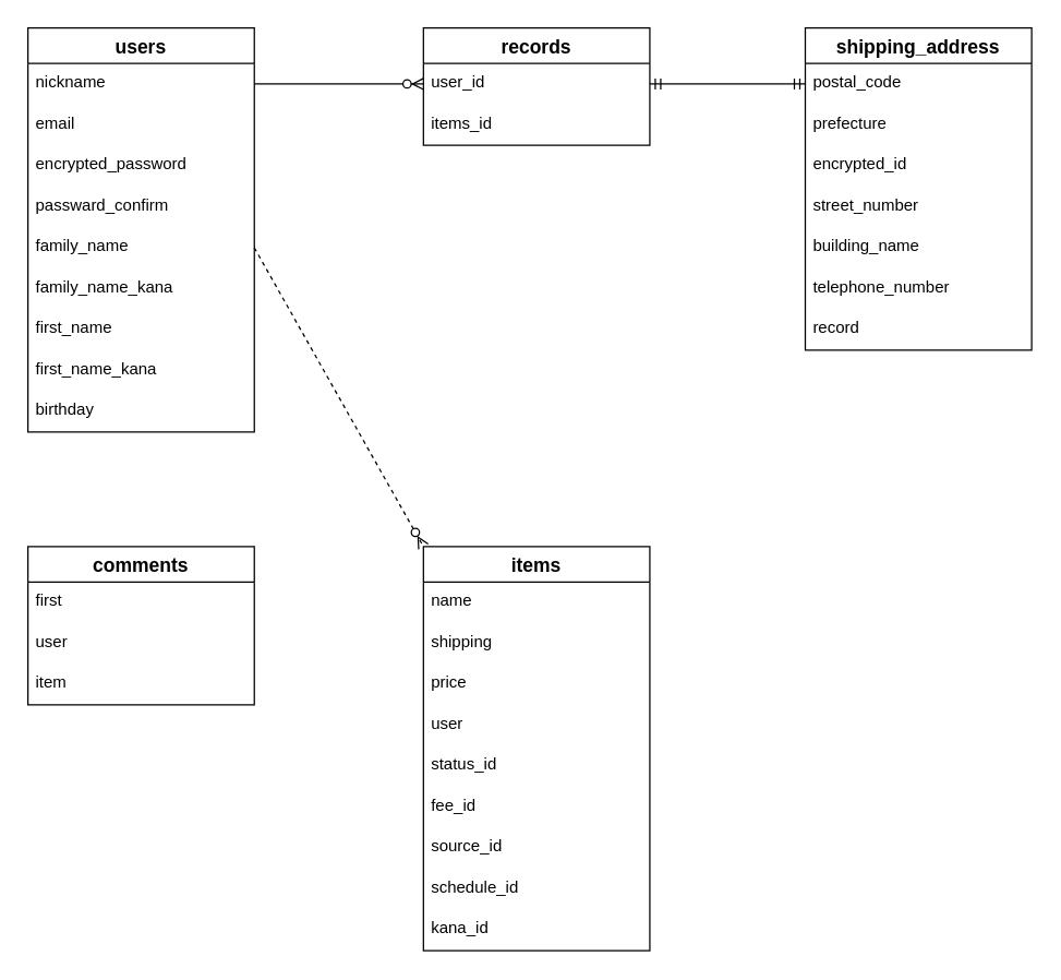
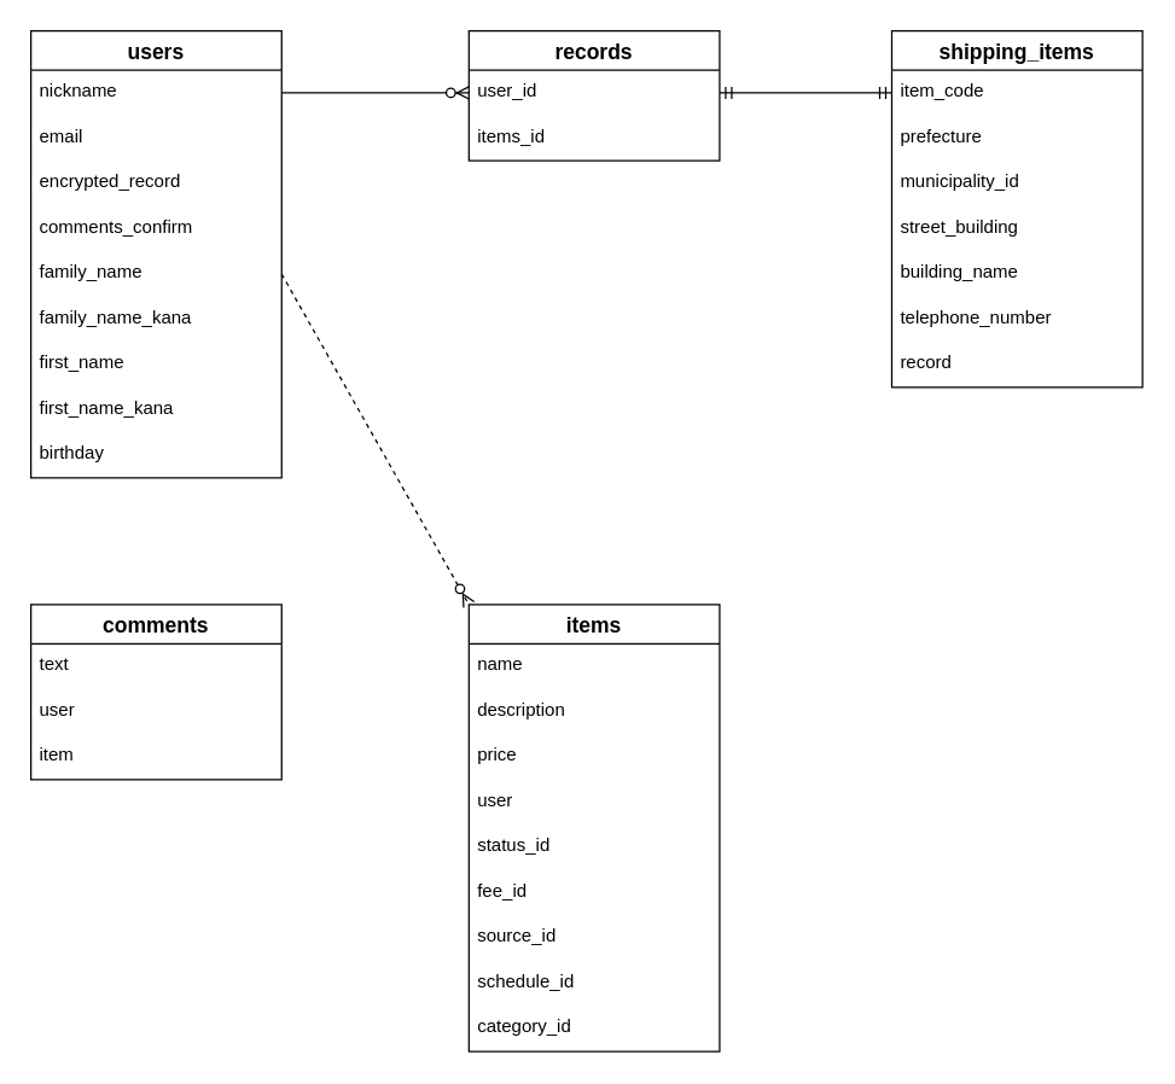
  <mxCell id="0" />
  <mxCell id="1" parent="0" />
  <mxCell id="2" value="" style="fontSize=12;html=1;endArrow=ERzeroToMany;endFill=1;exitX=1;exitY=0.5;exitDx=0;exitDy=0;entryX=0;entryY=0.5;entryDx=0;entryDy=0;" parent="1" source="5" edge="1"><mxGeometry width="100" height="100" relative="1" as="geometry"><mxPoint x="470" y="430" as="sourcePoint" /><mxPoint x="310" y="61" as="targetPoint" /></mxGeometry></mxCell>
  <mxCell id="3" value="" style="fontSize=12;html=1;endArrow=ERmandOne;startArrow=ERmandOne;exitX=1;exitY=0.5;exitDx=0;exitDy=0;entryX=0;entryY=0.5;entryDx=0;entryDy=0;" parent="1" target="18" edge="1"><mxGeometry width="100" height="100" relative="1" as="geometry"><mxPoint x="476" y="61" as="sourcePoint" /><mxPoint x="632" y="120" as="targetPoint" /></mxGeometry></mxCell>
  <mxCell id="4" value="users" style="swimlane;fontStyle=1;childLayout=stackLayout;horizontal=1;startSize=26;horizontalStack=0;resizeParent=1;resizeParentMax=0;resizeLast=0;collapsible=1;marginBottom=0;align=center;fontSize=14;" parent="1" vertex="1"><mxGeometry x="20" y="20" width="166" height="296" as="geometry" /></mxCell>
  <mxCell id="5" value="nickname" style="text;strokeColor=none;fillColor=none;spacingLeft=4;spacingRight=4;overflow=hidden;rotatable=0;points=[[0,0.5],[1,0.5]];portConstraint=eastwest;fontSize=12;" parent="4" vertex="1"><mxGeometry y="26" width="166" height="30" as="geometry" /></mxCell>
  <mxCell id="6" value="email" style="text;strokeColor=none;fillColor=none;spacingLeft=4;spacingRight=4;overflow=hidden;rotatable=0;points=[[0,0.5],[1,0.5]];portConstraint=eastwest;fontSize=12;" parent="4" vertex="1"><mxGeometry y="56" width="166" height="30" as="geometry" /></mxCell>
- <mxCell id="7" value="encrypted_password" style="text;strokeColor=none;fillColor=none;spacingLeft=4;spacingRight=4;overflow=hidden;rotatable=0;points=[[0,0.5],[1,0.5]];portConstraint=eastwest;fontSize=12;" parent="4" vertex="1"><mxGeometry y="86" width="166" height="30" as="geometry" /></mxCell>
- <mxCell id="8" value="passward_confirm" style="text;strokeColor=none;fillColor=none;spacingLeft=4;spacingRight=4;overflow=hidden;rotatable=0;points=[[0,0.5],[1,0.5]];portConstraint=eastwest;fontSize=12;" parent="4" vertex="1"><mxGeometry y="116" width="166" height="30" as="geometry" /></mxCell>
+ <mxCell id="7" value="encrypted_record" style="text;strokeColor=none;fillColor=none;spacingLeft=4;spacingRight=4;overflow=hidden;rotatable=0;points=[[0,0.5],[1,0.5]];portConstraint=eastwest;fontSize=12;" parent="4" vertex="1"><mxGeometry y="86" width="166" height="30" as="geometry" /></mxCell>
+ <mxCell id="8" value="comments_confirm" style="text;strokeColor=none;fillColor=none;spacingLeft=4;spacingRight=4;overflow=hidden;rotatable=0;points=[[0,0.5],[1,0.5]];portConstraint=eastwest;fontSize=12;" parent="4" vertex="1"><mxGeometry y="116" width="166" height="30" as="geometry" /></mxCell>
  <mxCell id="9" value="family_name" style="text;strokeColor=none;fillColor=none;spacingLeft=4;spacingRight=4;overflow=hidden;rotatable=0;points=[[0,0.5],[1,0.5]];portConstraint=eastwest;fontSize=12;" parent="4" vertex="1"><mxGeometry y="146" width="166" height="30" as="geometry" /></mxCell>
  <mxCell id="10" value="family_name_kana" style="text;strokeColor=none;fillColor=none;spacingLeft=4;spacingRight=4;overflow=hidden;rotatable=0;points=[[0,0.5],[1,0.5]];portConstraint=eastwest;fontSize=12;" parent="4" vertex="1"><mxGeometry y="176" width="166" height="30" as="geometry" /></mxCell>
  <mxCell id="11" value="first_name" style="text;strokeColor=none;fillColor=none;spacingLeft=4;spacingRight=4;overflow=hidden;rotatable=0;points=[[0,0.5],[1,0.5]];portConstraint=eastwest;fontSize=12;" parent="4" vertex="1"><mxGeometry y="206" width="166" height="30" as="geometry" /></mxCell>
  <mxCell id="12" value="first_name_kana" style="text;strokeColor=none;fillColor=none;spacingLeft=4;spacingRight=4;overflow=hidden;rotatable=0;points=[[0,0.5],[1,0.5]];portConstraint=eastwest;fontSize=12;" parent="4" vertex="1"><mxGeometry y="236" width="166" height="30" as="geometry" /></mxCell>
  <mxCell id="13" value="birthday" style="text;strokeColor=none;fillColor=none;spacingLeft=4;spacingRight=4;overflow=hidden;rotatable=0;points=[[0,0.5],[1,0.5]];portConstraint=eastwest;fontSize=12;" parent="4" vertex="1"><mxGeometry y="266" width="166" height="30" as="geometry" /></mxCell>
  <mxCell id="14" value="records" style="swimlane;fontStyle=1;childLayout=stackLayout;horizontal=1;startSize=26;horizontalStack=0;resizeParent=1;resizeParentMax=0;resizeLast=0;collapsible=1;marginBottom=0;align=center;fontSize=14;" parent="1" vertex="1"><mxGeometry x="310" y="20" width="166" height="86" as="geometry" /></mxCell>
  <mxCell id="15" value="user_id" style="text;strokeColor=none;fillColor=none;spacingLeft=4;spacingRight=4;overflow=hidden;rotatable=0;points=[[0,0.5],[1,0.5]];portConstraint=eastwest;fontSize=12;" parent="14" vertex="1"><mxGeometry y="26" width="166" height="30" as="geometry" /></mxCell>
  <mxCell id="16" value="items_id" style="text;strokeColor=none;fillColor=none;spacingLeft=4;spacingRight=4;overflow=hidden;rotatable=0;points=[[0,0.5],[1,0.5]];portConstraint=eastwest;fontSize=12;" parent="14" vertex="1"><mxGeometry y="56" width="166" height="30" as="geometry" /></mxCell>
- <mxCell id="17" value="shipping_address" style="swimlane;fontStyle=1;childLayout=stackLayout;horizontal=1;startSize=26;horizontalStack=0;resizeParent=1;resizeParentMax=0;resizeLast=0;collapsible=1;marginBottom=0;align=center;fontSize=14;" parent="1" vertex="1"><mxGeometry x="590" y="20" width="166" height="236" as="geometry" /></mxCell>
- <mxCell id="18" value="postal_code" style="text;strokeColor=none;fillColor=none;spacingLeft=4;spacingRight=4;overflow=hidden;rotatable=0;points=[[0,0.5],[1,0.5]];portConstraint=eastwest;fontSize=12;" parent="17" vertex="1"><mxGeometry y="26" width="166" height="30" as="geometry" /></mxCell>
+ <mxCell id="17" value="shipping_items" style="swimlane;fontStyle=1;childLayout=stackLayout;horizontal=1;startSize=26;horizontalStack=0;resizeParent=1;resizeParentMax=0;resizeLast=0;collapsible=1;marginBottom=0;align=center;fontSize=14;" parent="1" vertex="1"><mxGeometry x="590" y="20" width="166" height="236" as="geometry" /></mxCell>
+ <mxCell id="18" value="item_code" style="text;strokeColor=none;fillColor=none;spacingLeft=4;spacingRight=4;overflow=hidden;rotatable=0;points=[[0,0.5],[1,0.5]];portConstraint=eastwest;fontSize=12;" parent="17" vertex="1"><mxGeometry y="26" width="166" height="30" as="geometry" /></mxCell>
  <mxCell id="19" value="prefecture" style="text;strokeColor=none;fillColor=none;spacingLeft=4;spacingRight=4;overflow=hidden;rotatable=0;points=[[0,0.5],[1,0.5]];portConstraint=eastwest;fontSize=12;" parent="17" vertex="1"><mxGeometry y="56" width="166" height="30" as="geometry" /></mxCell>
- <mxCell id="20" value="encrypted_id" style="text;strokeColor=none;fillColor=none;spacingLeft=4;spacingRight=4;overflow=hidden;rotatable=0;points=[[0,0.5],[1,0.5]];portConstraint=eastwest;fontSize=12;" parent="17" vertex="1"><mxGeometry y="86" width="166" height="30" as="geometry" /></mxCell>
- <mxCell id="21" value="street_number" style="text;strokeColor=none;fillColor=none;spacingLeft=4;spacingRight=4;overflow=hidden;rotatable=0;points=[[0,0.5],[1,0.5]];portConstraint=eastwest;fontSize=12;" parent="17" vertex="1"><mxGeometry y="116" width="166" height="30" as="geometry" /></mxCell>
+ <mxCell id="20" value="municipality_id" style="text;strokeColor=none;fillColor=none;spacingLeft=4;spacingRight=4;overflow=hidden;rotatable=0;points=[[0,0.5],[1,0.5]];portConstraint=eastwest;fontSize=12;" parent="17" vertex="1"><mxGeometry y="86" width="166" height="30" as="geometry" /></mxCell>
+ <mxCell id="21" value="street_building" style="text;strokeColor=none;fillColor=none;spacingLeft=4;spacingRight=4;overflow=hidden;rotatable=0;points=[[0,0.5],[1,0.5]];portConstraint=eastwest;fontSize=12;" parent="17" vertex="1"><mxGeometry y="116" width="166" height="30" as="geometry" /></mxCell>
  <mxCell id="22" value="building_name" style="text;strokeColor=none;fillColor=none;spacingLeft=4;spacingRight=4;overflow=hidden;rotatable=0;points=[[0,0.5],[1,0.5]];portConstraint=eastwest;fontSize=12;" parent="17" vertex="1"><mxGeometry y="146" width="166" height="30" as="geometry" /></mxCell>
  <mxCell id="23" value="telephone_number" style="text;strokeColor=none;fillColor=none;spacingLeft=4;spacingRight=4;overflow=hidden;rotatable=0;points=[[0,0.5],[1,0.5]];portConstraint=eastwest;fontSize=12;" parent="17" vertex="1"><mxGeometry y="176" width="166" height="30" as="geometry" /></mxCell>
  <mxCell id="24" value="record" style="text;strokeColor=none;fillColor=none;spacingLeft=4;spacingRight=4;overflow=hidden;rotatable=0;points=[[0,0.5],[1,0.5]];portConstraint=eastwest;fontSize=12;" parent="17" vertex="1"><mxGeometry y="206" width="166" height="30" as="geometry" /></mxCell>
  <mxCell id="25" value="items" style="swimlane;fontStyle=1;childLayout=stackLayout;horizontal=1;startSize=26;horizontalStack=0;resizeParent=1;resizeParentMax=0;resizeLast=0;collapsible=1;marginBottom=0;align=center;fontSize=14;" parent="1" vertex="1"><mxGeometry x="310" y="400" width="166" height="296" as="geometry" /></mxCell>
  <mxCell id="26" value="name" style="text;strokeColor=none;fillColor=none;spacingLeft=4;spacingRight=4;overflow=hidden;rotatable=0;points=[[0,0.5],[1,0.5]];portConstraint=eastwest;fontSize=12;" parent="25" vertex="1"><mxGeometry y="26" width="166" height="30" as="geometry" /></mxCell>
- <mxCell id="27" value="shipping" style="text;strokeColor=none;fillColor=none;spacingLeft=4;spacingRight=4;overflow=hidden;rotatable=0;points=[[0,0.5],[1,0.5]];portConstraint=eastwest;fontSize=12;" parent="25" vertex="1"><mxGeometry y="56" width="166" height="30" as="geometry" /></mxCell>
+ <mxCell id="27" value="description" style="text;strokeColor=none;fillColor=none;spacingLeft=4;spacingRight=4;overflow=hidden;rotatable=0;points=[[0,0.5],[1,0.5]];portConstraint=eastwest;fontSize=12;" parent="25" vertex="1"><mxGeometry y="56" width="166" height="30" as="geometry" /></mxCell>
  <mxCell id="28" value="price" style="text;strokeColor=none;fillColor=none;spacingLeft=4;spacingRight=4;overflow=hidden;rotatable=0;points=[[0,0.5],[1,0.5]];portConstraint=eastwest;fontSize=12;" parent="25" vertex="1"><mxGeometry y="86" width="166" height="30" as="geometry" /></mxCell>
  <mxCell id="29" value="user" style="text;strokeColor=none;fillColor=none;spacingLeft=4;spacingRight=4;overflow=hidden;rotatable=0;points=[[0,0.5],[1,0.5]];portConstraint=eastwest;fontSize=12;" parent="25" vertex="1"><mxGeometry y="116" width="166" height="30" as="geometry" /></mxCell>
  <mxCell id="30" value="status_id" style="text;strokeColor=none;fillColor=none;spacingLeft=4;spacingRight=4;overflow=hidden;rotatable=0;points=[[0,0.5],[1,0.5]];portConstraint=eastwest;fontSize=12;" vertex="1" parent="25"><mxGeometry y="146" width="166" height="30" as="geometry" /></mxCell>
  <mxCell id="31" value="fee_id" style="text;strokeColor=none;fillColor=none;spacingLeft=4;spacingRight=4;overflow=hidden;rotatable=0;points=[[0,0.5],[1,0.5]];portConstraint=eastwest;fontSize=12;" vertex="1" parent="25"><mxGeometry y="176" width="166" height="30" as="geometry" /></mxCell>
  <mxCell id="32" value="source_id" style="text;strokeColor=none;fillColor=none;spacingLeft=4;spacingRight=4;overflow=hidden;rotatable=0;points=[[0,0.5],[1,0.5]];portConstraint=eastwest;fontSize=12;" vertex="1" parent="25"><mxGeometry y="206" width="166" height="30" as="geometry" /></mxCell>
  <mxCell id="33" value="schedule_id" style="text;strokeColor=none;fillColor=none;spacingLeft=4;spacingRight=4;overflow=hidden;rotatable=0;points=[[0,0.5],[1,0.5]];portConstraint=eastwest;fontSize=12;" vertex="1" parent="25"><mxGeometry y="236" width="166" height="30" as="geometry" /></mxCell>
- <mxCell id="34" value="kana_id" style="text;strokeColor=none;fillColor=none;spacingLeft=4;spacingRight=4;overflow=hidden;rotatable=0;points=[[0,0.5],[1,0.5]];portConstraint=eastwest;fontSize=12;" vertex="1" parent="25"><mxGeometry y="266" width="166" height="30" as="geometry" /></mxCell>
+ <mxCell id="34" value="category_id" style="text;strokeColor=none;fillColor=none;spacingLeft=4;spacingRight=4;overflow=hidden;rotatable=0;points=[[0,0.5],[1,0.5]];portConstraint=eastwest;fontSize=12;" vertex="1" parent="25"><mxGeometry y="266" width="166" height="30" as="geometry" /></mxCell>
  <mxCell id="35" value="comments" style="swimlane;fontStyle=1;childLayout=stackLayout;horizontal=1;startSize=26;horizontalStack=0;resizeParent=1;resizeParentMax=0;resizeLast=0;collapsible=1;marginBottom=0;align=center;fontSize=14;" parent="1" vertex="1"><mxGeometry x="20" y="400" width="166" height="116" as="geometry" /></mxCell>
- <mxCell id="36" value="first" style="text;strokeColor=none;fillColor=none;spacingLeft=4;spacingRight=4;overflow=hidden;rotatable=0;points=[[0,0.5],[1,0.5]];portConstraint=eastwest;fontSize=12;" parent="35" vertex="1"><mxGeometry y="26" width="166" height="30" as="geometry" /></mxCell>
+ <mxCell id="36" value="text" style="text;strokeColor=none;fillColor=none;spacingLeft=4;spacingRight=4;overflow=hidden;rotatable=0;points=[[0,0.5],[1,0.5]];portConstraint=eastwest;fontSize=12;" parent="35" vertex="1"><mxGeometry y="26" width="166" height="30" as="geometry" /></mxCell>
  <mxCell id="37" value="user" style="text;strokeColor=none;fillColor=none;spacingLeft=4;spacingRight=4;overflow=hidden;rotatable=0;points=[[0,0.5],[1,0.5]];portConstraint=eastwest;fontSize=12;" parent="35" vertex="1"><mxGeometry y="56" width="166" height="30" as="geometry" /></mxCell>
  <mxCell id="38" value="item" style="text;strokeColor=none;fillColor=none;spacingLeft=4;spacingRight=4;overflow=hidden;rotatable=0;points=[[0,0.5],[1,0.5]];portConstraint=eastwest;fontSize=12;" parent="35" vertex="1"><mxGeometry y="86" width="166" height="30" as="geometry" /></mxCell>
  <mxCell id="39" value="" style="fontSize=12;html=1;endArrow=ERzeroToMany;endFill=1;entryX=0;entryY=0;entryDx=0;entryDy=0;exitX=1;exitY=0.5;exitDx=0;exitDy=0;dashed=1;" edge="1" parent="1" source="9" target="25"><mxGeometry width="100" height="100" relative="1" as="geometry"><mxPoint x="186" y="240" as="sourcePoint" /><mxPoint x="310" y="350" as="targetPoint" /></mxGeometry></mxCell>
